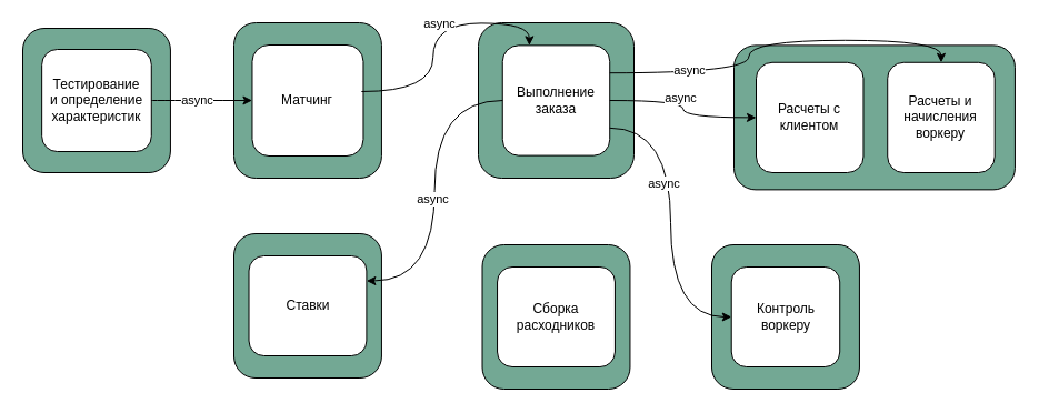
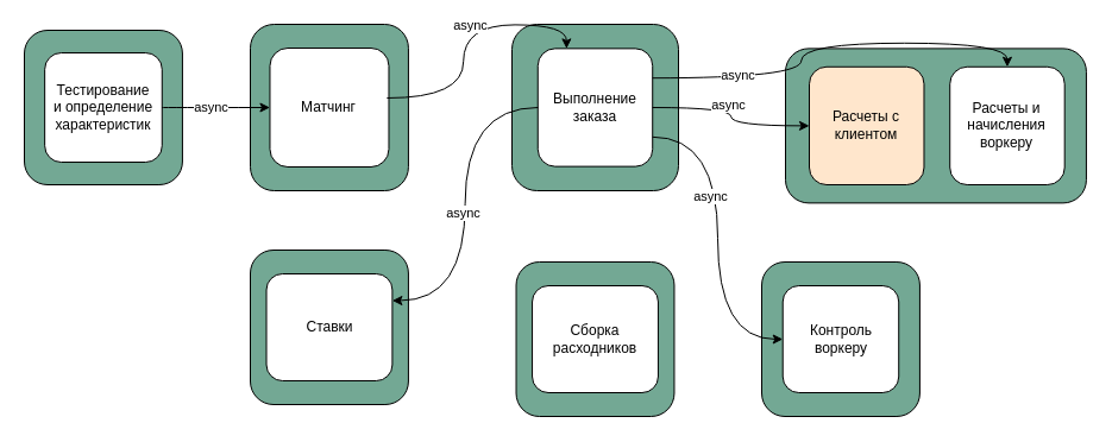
  <mxCell id="0" />
  <mxCell id="1" parent="0" />
  <mxCell id="2" value="" style="rounded=1;whiteSpace=wrap;html=1;fillColor=#73a894;container=0;" parent="1" vertex="1"><mxGeometry x="430" y="20" width="140" height="140" as="geometry" /></mxCell>
  <mxCell id="3" value="" style="group" parent="1" vertex="1" connectable="0"><mxGeometry x="210" y="210" width="132.93" height="130" as="geometry" /></mxCell>
  <mxCell id="4" value="" style="rounded=1;whiteSpace=wrap;html=1;fillColor=#73a894;container=0;" parent="3" vertex="1"><mxGeometry width="132.93" height="130" as="geometry" /></mxCell>
  <mxCell id="5" value="Ставки" style="rounded=1;whiteSpace=wrap;html=1;" parent="3" vertex="1"><mxGeometry x="13.52" y="20" width="105.88" height="90" as="geometry" /></mxCell>
  <mxCell id="6" value="" style="group" parent="1" vertex="1" connectable="0"><mxGeometry x="210" y="20.01" width="132.93" height="140" as="geometry" /></mxCell>
  <mxCell id="7" value="" style="rounded=1;whiteSpace=wrap;html=1;fillColor=#73a894;container=0;" parent="6" vertex="1"><mxGeometry width="132.93" height="140" as="geometry" /></mxCell>
  <mxCell id="8" value="Матчинг" style="rounded=1;whiteSpace=wrap;html=1;container=0;" parent="6" vertex="1"><mxGeometry x="16.47" y="20" width="100" height="100" as="geometry" /></mxCell>
  <mxCell id="9" value="" style="group" parent="1" vertex="1" connectable="0"><mxGeometry x="20" y="25.01" width="132.93" height="130" as="geometry" /></mxCell>
  <mxCell id="10" value="" style="rounded=1;whiteSpace=wrap;html=1;fillColor=#73a894;container=0;" parent="9" vertex="1"><mxGeometry width="132.93" height="130" as="geometry" /></mxCell>
  <mxCell id="11" value="Тестирование&lt;br&gt;и определение&lt;br&gt;характеристик" style="rounded=1;whiteSpace=wrap;html=1;" parent="9" vertex="1"><mxGeometry x="17.15" y="18.99" width="98.63" height="92.02" as="geometry" /></mxCell>
  <mxCell id="12" value="" style="group" parent="1" vertex="1" connectable="0"><mxGeometry x="640" y="220" width="132.93" height="130" as="geometry" /></mxCell>
  <mxCell id="13" value="" style="rounded=1;whiteSpace=wrap;html=1;fillColor=#73a894;container=0;" parent="12" vertex="1"><mxGeometry width="132.93" height="130" as="geometry" /></mxCell>
  <mxCell id="14" value="Контроль&lt;br&gt;воркеру" style="rounded=1;whiteSpace=wrap;html=1;" parent="12" vertex="1"><mxGeometry x="17.715" y="20" width="97.5" height="90" as="geometry" /></mxCell>
  <mxCell id="15" value="" style="group" parent="1" vertex="1" connectable="0"><mxGeometry x="433.53" y="220" width="132.93" height="130" as="geometry" /></mxCell>
  <mxCell id="16" value="" style="rounded=1;whiteSpace=wrap;html=1;fillColor=#73a894;container=0;" parent="15" vertex="1"><mxGeometry width="132.93" height="130" as="geometry" /></mxCell>
  <mxCell id="17" value="Сборка&lt;br&gt;расходников" style="rounded=1;whiteSpace=wrap;html=1;" parent="15" vertex="1"><mxGeometry x="13.52" y="20" width="105.88" height="90" as="geometry" /></mxCell>
  <mxCell id="18" value="Выполнение заказа" style="rounded=1;whiteSpace=wrap;html=1;container=0;" parent="1" vertex="1"><mxGeometry x="451.76" y="40.39" width="96.47" height="99.23" as="geometry" /></mxCell>
  <mxCell id="19" value="" style="group" parent="1" vertex="1" connectable="0"><mxGeometry x="780" y="40.39" width="132.93" height="130" as="geometry" /></mxCell>
  <mxCell id="20" value="" style="rounded=1;whiteSpace=wrap;html=1;fillColor=#73a894;container=0;" parent="19" vertex="1"><mxGeometry x="-120" width="252.93" height="130" as="geometry" /></mxCell>
  <mxCell id="21" value="Расчеты и начисления воркеру" style="rounded=1;whiteSpace=wrap;html=1;container=0;" parent="19" vertex="1"><mxGeometry x="18.23" y="15.38" width="96.47" height="99.23" as="geometry" /></mxCell>
- <mxCell id="22" value="Расчеты с клиентом" style="rounded=1;whiteSpace=wrap;html=1;container=0;" parent="19" vertex="1"><mxGeometry x="-100" y="15.38" width="96.47" height="99.23" as="geometry" /></mxCell>
+ <mxCell id="22" value="Расчеты с клиентом" style="rounded=1;whiteSpace=wrap;html=1;container=0;fillColor=#ffe6cc;" parent="19" vertex="1"><mxGeometry x="-100" y="15.38" width="96.47" height="99.23" as="geometry" /></mxCell>
  <mxCell id="23" style="edgeStyle=orthogonalEdgeStyle;orthogonalLoop=1;jettySize=auto;html=1;curved=1;startArrow=classic;startFill=1;strokeColor=default;endArrow=none;endFill=0;exitX=0.25;exitY=0;exitDx=0;exitDy=0;entryX=0.984;entryY=0.42;entryDx=0;entryDy=0;entryPerimeter=0;" parent="1" source="18" target="8" edge="1"><mxGeometry relative="1" as="geometry" /></mxCell>
  <mxCell id="24" value="async" style="edgeLabel;html=1;align=center;verticalAlign=middle;resizable=0;points=[];" parent="23" vertex="1" connectable="0"><mxGeometry x="-0.08" y="5" relative="1" as="geometry"><mxPoint as="offset" /></mxGeometry></mxCell>
  <mxCell id="25" style="edgeStyle=orthogonalEdgeStyle;orthogonalLoop=1;jettySize=auto;html=1;exitX=1;exitY=0.75;exitDx=0;exitDy=0;entryX=0;entryY=0.5;entryDx=0;entryDy=0;curved=1;endArrow=classic;endFill=1;" parent="1" source="18" target="14" edge="1"><mxGeometry relative="1" as="geometry" /></mxCell>
  <mxCell id="26" value="async" style="edgeLabel;html=1;align=center;verticalAlign=middle;resizable=0;points=[];" parent="25" vertex="1" connectable="0"><mxGeometry x="-0.259" y="-7" relative="1" as="geometry"><mxPoint as="offset" /></mxGeometry></mxCell>
  <mxCell id="27" value="" style="edgeStyle=orthogonalEdgeStyle;orthogonalLoop=1;jettySize=auto;html=1;curved=1;endArrow=classic;endFill=1;entryX=1;entryY=0.25;entryDx=0;entryDy=0;" parent="1" source="18" target="5" edge="1"><mxGeometry relative="1" as="geometry" /></mxCell>
  <mxCell id="28" value="async" style="edgeLabel;html=1;align=center;verticalAlign=middle;resizable=0;points=[];" parent="27" vertex="1" connectable="0"><mxGeometry x="0.056" y="-2" relative="1" as="geometry"><mxPoint as="offset" /></mxGeometry></mxCell>
  <mxCell id="29" style="edgeStyle=orthogonalEdgeStyle;orthogonalLoop=1;jettySize=auto;html=1;exitX=1;exitY=0.5;exitDx=0;exitDy=0;entryX=0;entryY=0.5;entryDx=0;entryDy=0;curved=1;" parent="1" source="11" target="8" edge="1"><mxGeometry relative="1" as="geometry" /></mxCell>
  <mxCell id="30" value="async" style="edgeLabel;html=1;align=center;verticalAlign=middle;resizable=0;points=[];" parent="29" vertex="1" connectable="0"><mxGeometry x="-0.09" y="1" relative="1" as="geometry"><mxPoint as="offset" /></mxGeometry></mxCell>
  <mxCell id="31" style="edgeStyle=orthogonalEdgeStyle;orthogonalLoop=1;jettySize=auto;html=1;exitX=1;exitY=0.5;exitDx=0;exitDy=0;curved=1;entryX=0;entryY=0.5;entryDx=0;entryDy=0;" parent="1" source="18" target="22" edge="1"><mxGeometry relative="1" as="geometry" /></mxCell>
  <mxCell id="32" value="async" style="edgeLabel;html=1;align=center;verticalAlign=middle;resizable=0;points=[];" parent="31" vertex="1" connectable="0"><mxGeometry x="-0.149" y="3" relative="1" as="geometry"><mxPoint as="offset" /></mxGeometry></mxCell>
  <mxCell id="33" style="edgeStyle=orthogonalEdgeStyle;orthogonalLoop=1;jettySize=auto;html=1;exitX=1;exitY=0.25;exitDx=0;exitDy=0;entryX=0.5;entryY=0;entryDx=0;entryDy=0;curved=1;" edge="1" parent="1" source="18" target="21"><mxGeometry relative="1" as="geometry" /></mxCell>
  <mxCell id="34" value="async" style="edgeLabel;html=1;align=center;verticalAlign=middle;resizable=0;points=[];" vertex="1" connectable="0" parent="33"><mxGeometry x="-0.591" y="3" relative="1" as="geometry"><mxPoint as="offset" /></mxGeometry></mxCell>
